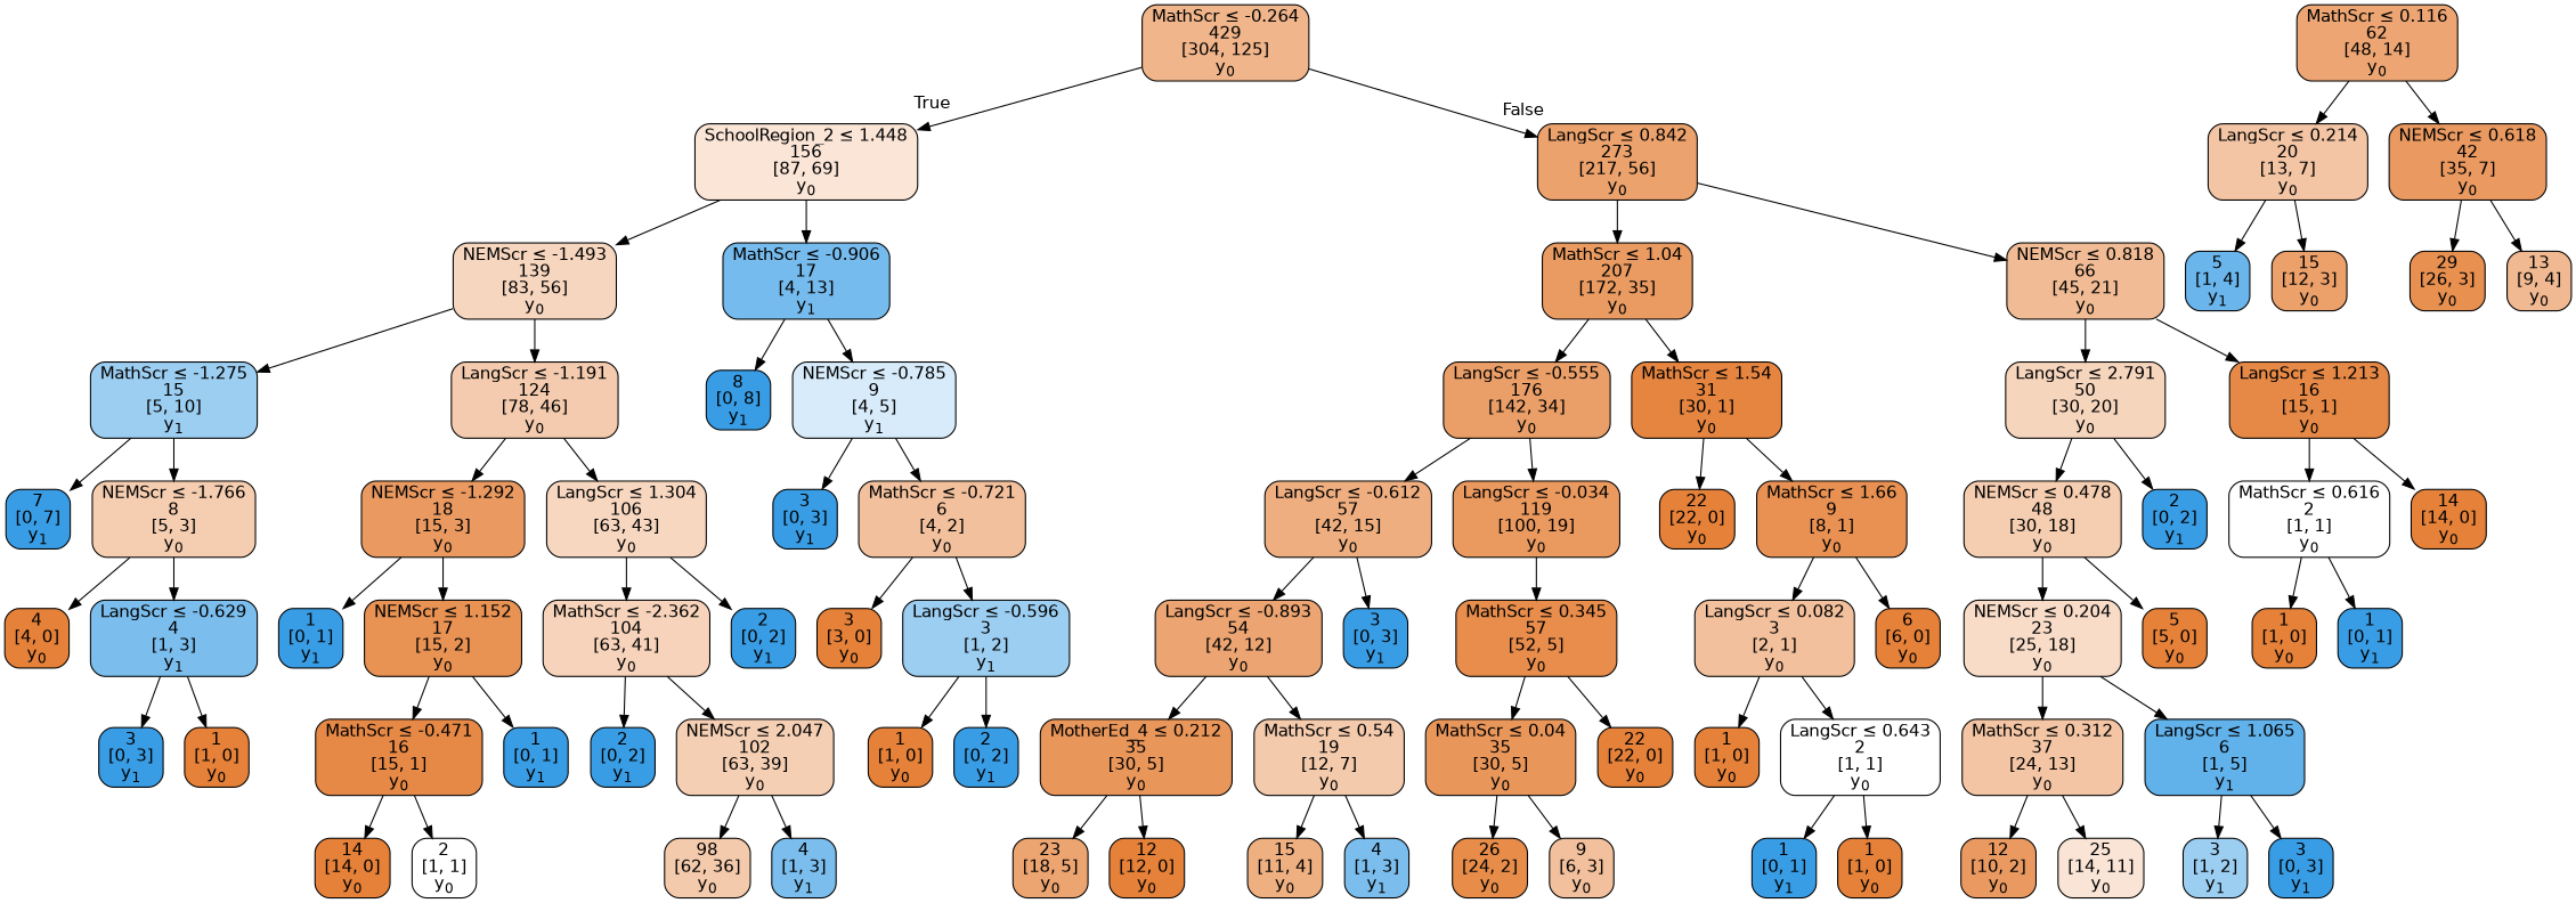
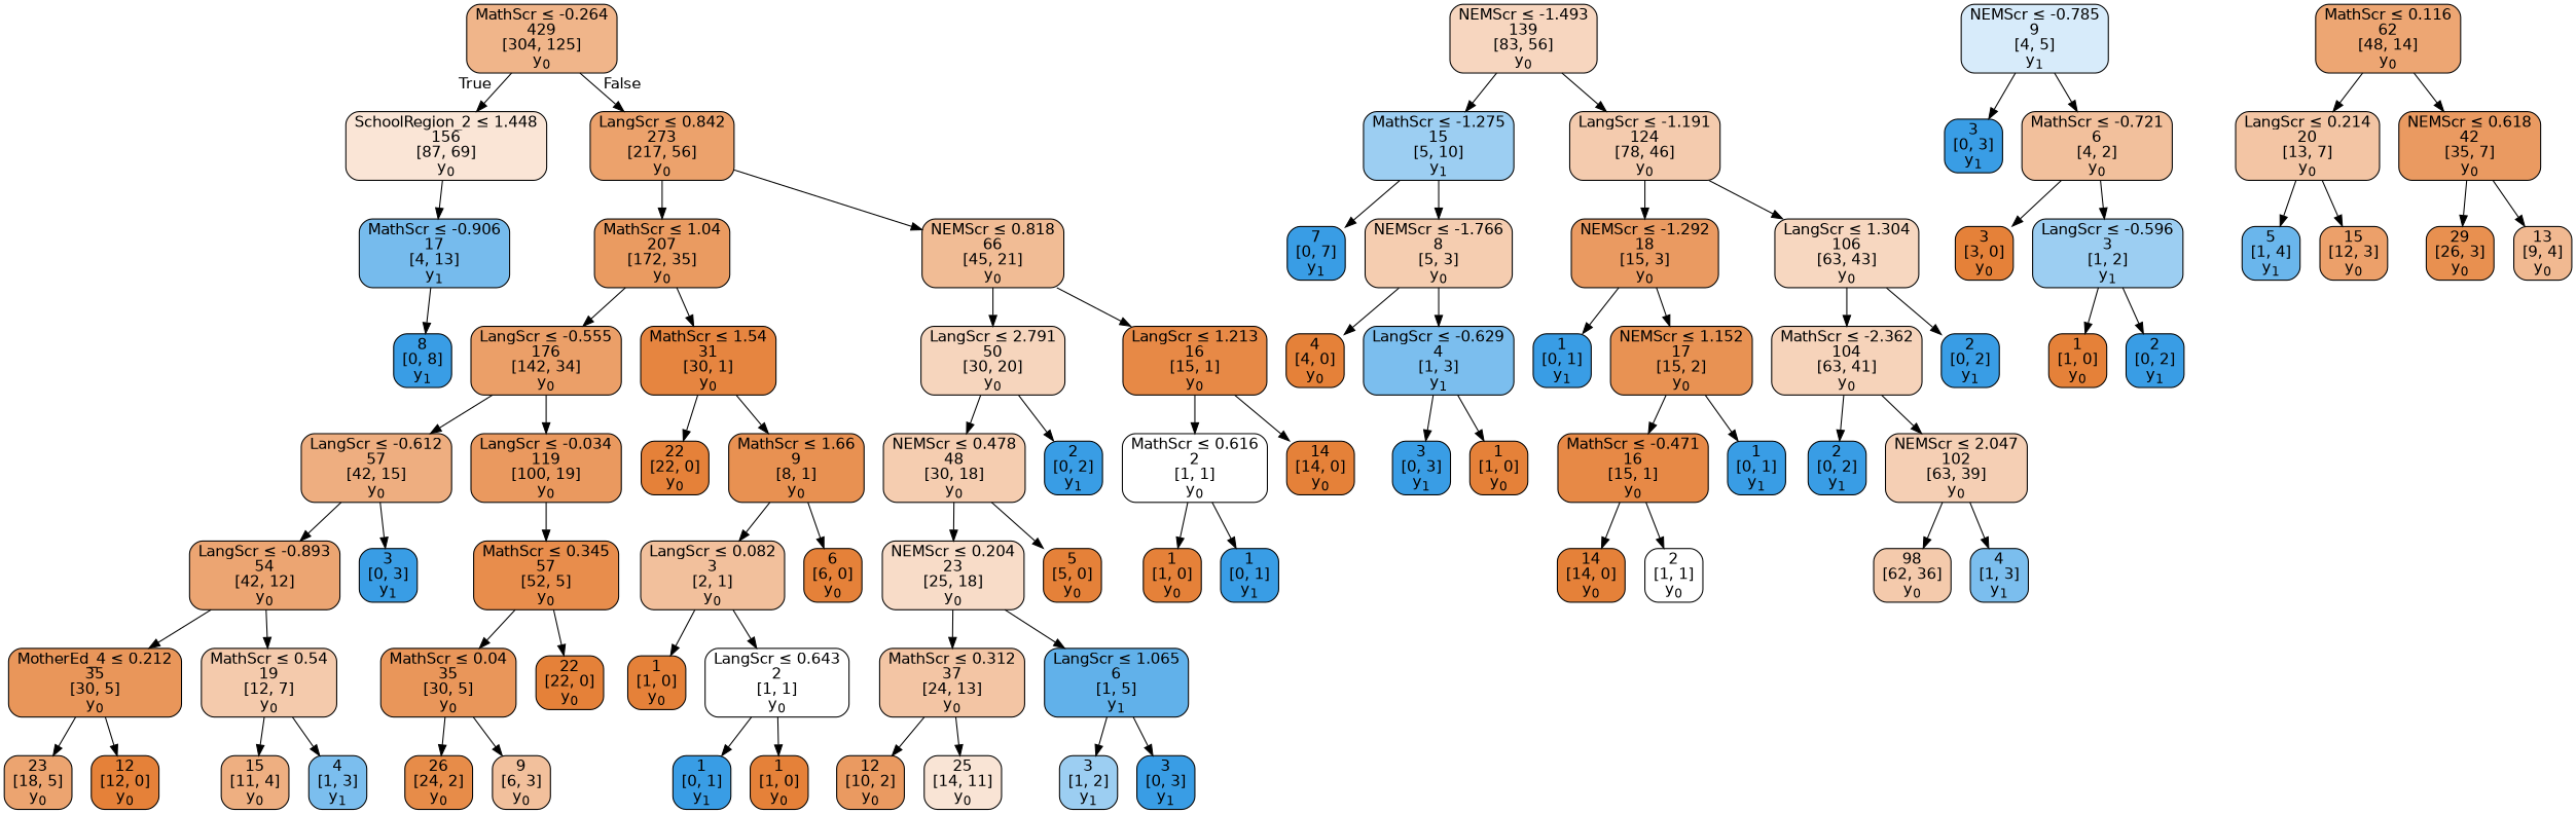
  digraph {
    node [color=black fillcolor="#399de5" fontname=helvetica shape=box style="filled, rounded"]
    edge [fontname=helvetica]
    n1 [fillcolor="#f0b58a" label=<MathScr &le; -0.264<br/>429<br/>[304, 125]<br/>y<SUB>0</SUB>>]
    n2 [fillcolor="#fae5d6" label=<SchoolRegion_2 &le; 1.448<br/>156<br/>[87, 69]<br/>y<SUB>0</SUB>>]
    n3 [fillcolor="#eca26c" label=<LangScr &le; 0.842<br/>273<br/>[217, 56]<br/>y<SUB>0</SUB>>]
    n4 [fillcolor="#f7d6bf" label=<NEMScr &le; -1.493<br/>139<br/>[83, 56]<br/>y<SUB>0</SUB>>]
    n5 [fillcolor="#76bbed" label=<MathScr &le; -0.906<br/>17<br/>[4, 13]<br/>y<SUB>1</SUB>>]
    n6 [fillcolor="#ea9b61" label=<MathScr &le; 1.04<br/>207<br/>[172, 35]<br/>y<SUB>0</SUB>>]
    n7 [fillcolor="#f1bc95" label=<NEMScr &le; 0.818<br/>66<br/>[45, 21]<br/>y<SUB>0</SUB>>]
    n8 [fillcolor="#9ccef2" label=<MathScr &le; -1.275<br/>15<br/>[5, 10]<br/>y<SUB>1</SUB>>]
    n9 [fillcolor="#f4cbae" label=<LangScr &le; -1.191<br/>124<br/>[78, 46]<br/>y<SUB>0</SUB>>]
    n10 [label=<8<br/>[0, 8]<br/>y<SUB>1</SUB>>]
    n11 [fillcolor="#d7ebfa" label=<NEMScr &le; -0.785<br/>9<br/>[4, 5]<br/>y<SUB>1</SUB>>]
    n12 [label=<7<br/>[0, 7]<br/>y<SUB>1</SUB>>]
    n13 [fillcolor="#f5cdb0" label=<NEMScr &le; -1.766<br/>8<br/>[5, 3]<br/>y<SUB>0</SUB>>]
    n14 [fillcolor="#ea9a61" label=<NEMScr &le; -1.292<br/>18<br/>[15, 3]<br/>y<SUB>0</SUB>>]
    n15 [fillcolor="#f7d7c0" label=<LangScr &le; 1.304<br/>106<br/>[63, 43]<br/>y<SUB>0</SUB>>]
    n16 [fillcolor="#e58139" label=<4<br/>[4, 0]<br/>y<SUB>0</SUB>>]
    n17 [fillcolor="#7bbeee" label=<LangScr &le; -0.629<br/>4<br/>[1, 3]<br/>y<SUB>1</SUB>>]
    n18 [label=<3<br/>[0, 3]<br/>y<SUB>1</SUB>>]
    n19 [fillcolor="#e58139" label=<1<br/>[1, 0]<br/>y<SUB>0</SUB>>]
    n20 [label=<1<br/>[0, 1]<br/>y<SUB>1</SUB>>]
    n21 [fillcolor="#e89253" label=<NEMScr &le; 1.152<br/>17<br/>[15, 2]<br/>y<SUB>0</SUB>>]
    n22 [fillcolor="#f6d3ba" label=<MathScr &le; -2.362<br/>104<br/>[63, 41]<br/>y<SUB>0</SUB>>]
    n23 [label=<2<br/>[0, 2]<br/>y<SUB>1</SUB>>]
    n24 [fillcolor="#e78946" label=<MathScr &le; -0.471<br/>16<br/>[15, 1]<br/>y<SUB>0</SUB>>]
    n25 [label=<1<br/>[0, 1]<br/>y<SUB>1</SUB>>]
    n26 [fillcolor="#e58139" label=<14<br/>[14, 0]<br/>y<SUB>0</SUB>>]
    n27 [fillcolor="#ffffff" label=<2<br/>[1, 1]<br/>y<SUB>0</SUB>>]
    n28 [label=<2<br/>[0, 2]<br/>y<SUB>1</SUB>>]
    n29 [fillcolor="#f5cfb4" label=<NEMScr &le; 2.047<br/>102<br/>[63, 39]<br/>y<SUB>0</SUB>>]
    n30 [fillcolor="#f4caac" label=<98<br/>[62, 36]<br/>y<SUB>0</SUB>>]
    n31 [fillcolor="#7bbeee" label=<4<br/>[1, 3]<br/>y<SUB>1</SUB>>]
    n32 [label=<3<br/>[0, 3]<br/>y<SUB>1</SUB>>]
    n33 [fillcolor="#f2c09c" label=<MathScr &le; -0.721<br/>6<br/>[4, 2]<br/>y<SUB>0</SUB>>]
    n34 [fillcolor="#e58139" label=<3<br/>[3, 0]<br/>y<SUB>0</SUB>>]
    n35 [fillcolor="#9ccef2" label=<LangScr &le; -0.596<br/>3<br/>[1, 2]<br/>y<SUB>1</SUB>>]
    n36 [fillcolor="#e58139" label=<1<br/>[1, 0]<br/>y<SUB>0</SUB>>]
    n37 [label=<2<br/>[0, 2]<br/>y<SUB>1</SUB>>]
    n38 [fillcolor="#eb9f68" label=<LangScr &le; -0.555<br/>176<br/>[142, 34]<br/>y<SUB>0</SUB>>]
    n39 [fillcolor="#e68540" label=<MathScr &le; 1.54<br/>31<br/>[30, 1]<br/>y<SUB>0</SUB>>]
    n40 [fillcolor="#f6d5bd" label=<LangScr &le; 2.791<br/>50<br/>[30, 20]<br/>y<SUB>0</SUB>>]
    n41 [fillcolor="#e78946" label=<LangScr &le; 1.213<br/>16<br/>[15, 1]<br/>y<SUB>0</SUB>>]
    n42 [fillcolor="#eeae80" label=<LangScr &le; -0.612<br/>57<br/>[42, 15]<br/>y<SUB>0</SUB>>]
    n43 [fillcolor="#ea995f" label=<LangScr &le; -0.034<br/>119<br/>[100, 19]<br/>y<SUB>0</SUB>>]
    n44 [fillcolor="#e58139" label=<22<br/>[22, 0]<br/>y<SUB>0</SUB>>]
    n45 [fillcolor="#e89152" label=<MathScr &le; 1.66<br/>9<br/>[8, 1]<br/>y<SUB>0</SUB>>]
    n46 [fillcolor="#eca572" label=<LangScr &le; -0.893<br/>54<br/>[42, 12]<br/>y<SUB>0</SUB>>]
    n47 [label=<3<br/>[0, 3]<br/>y<SUB>1</SUB>>]
    n48 [fillcolor="#e88d4c" label=<MathScr &le; 0.345<br/>57<br/>[52, 5]<br/>y<SUB>0</SUB>>]
    n49 [fillcolor="#e9965a" label=<MotherEd_4 &le; 0.212<br/>35<br/>[30, 5]<br/>y<SUB>0</SUB>>]
    n50 [fillcolor="#f4caac" label=<MathScr &le; 0.54<br/>19<br/>[12, 7]<br/>y<SUB>0</SUB>>]
    n51 [fillcolor="#eca470" label=<23<br/>[18, 5]<br/>y<SUB>0</SUB>>]
    n52 [fillcolor="#e58139" label=<12<br/>[12, 0]<br/>y<SUB>0</SUB>>]
    n53 [fillcolor="#eeaf81" label=<15<br/>[11, 4]<br/>y<SUB>0</SUB>>]
    n54 [fillcolor="#7bbeee" label=<4<br/>[1, 3]<br/>y<SUB>1</SUB>>]
    n55 [fillcolor="#e9965a" label=<MathScr &le; 0.04<br/>35<br/>[30, 5]<br/>y<SUB>0</SUB>>]
    n56 [fillcolor="#e58139" label=<22<br/>[22, 0]<br/>y<SUB>0</SUB>>]
    n57 [fillcolor="#eda673" label=<MathScr &le; 0.116<br/>62<br/>[48, 14]<br/>y<SUB>0</SUB>>]
    n58 [fillcolor="#f3c5a4" label=<LangScr &le; 0.214<br/>20<br/>[13, 7]<br/>y<SUB>0</SUB>>]
    n59 [fillcolor="#ea9a61" label=<NEMScr &le; 0.618<br/>42<br/>[35, 7]<br/>y<SUB>0</SUB>>]
    n60 [fillcolor="#e78c49" label=<26<br/>[24, 2]<br/>y<SUB>0</SUB>>]
    n61 [fillcolor="#f2c09c" label=<9<br/>[6, 3]<br/>y<SUB>0</SUB>>]
    n62 [fillcolor="#6ab6ec" label=<5<br/>[1, 4]<br/>y<SUB>1</SUB>>]
    n63 [fillcolor="#eca06a" label=<15<br/>[12, 3]<br/>y<SUB>0</SUB>>]
    n64 [fillcolor="#e89050" label=<29<br/>[26, 3]<br/>y<SUB>0</SUB>>]
    n65 [fillcolor="#f1b991" label=<13<br/>[9, 4]<br/>y<SUB>0</SUB>>]
    n66 [fillcolor="#f2c09c" label=<LangScr &le; 0.082<br/>3<br/>[2, 1]<br/>y<SUB>0</SUB>>]
    n67 [fillcolor="#e58139" label=<6<br/>[6, 0]<br/>y<SUB>0</SUB>>]
    n68 [fillcolor="#e58139" label=<1<br/>[1, 0]<br/>y<SUB>0</SUB>>]
    n69 [fillcolor="#ffffff" label=<LangScr &le; 0.643<br/>2<br/>[1, 1]<br/>y<SUB>0</SUB>>]
    n70 [label=<1<br/>[0, 1]<br/>y<SUB>1</SUB>>]
    n71 [fillcolor="#e58139" label=<1<br/>[1, 0]<br/>y<SUB>0</SUB>>]
    n72 [fillcolor="#f5cdb0" label=<NEMScr &le; 0.478<br/>48<br/>[30, 18]<br/>y<SUB>0</SUB>>]
    n73 [label=<2<br/>[0, 2]<br/>y<SUB>1</SUB>>]
    n74 [fillcolor="#ffffff" label=<MathScr &le; 0.616<br/>2<br/>[1, 1]<br/>y<SUB>0</SUB>>]
    n75 [fillcolor="#e58139" label=<14<br/>[14, 0]<br/>y<SUB>0</SUB>>]
    n76 [fillcolor="#f8dcc8" label=<NEMScr &le; 0.204<br/>23<br/>[25, 18]<br/>y<SUB>0</SUB>>]
    n77 [fillcolor="#e58139" label=<5<br/>[5, 0]<br/>y<SUB>0</SUB>>]
    n78 [fillcolor="#f3c5a4" label=<MathScr &le; 0.312<br/>37<br/>[24, 13]<br/>y<SUB>0</SUB>>]
    n79 [fillcolor="#61b1ea" label=<LangScr &le; 1.065<br/>6<br/>[1, 5]<br/>y<SUB>1</SUB>>]
    n80 [fillcolor="#ea9a61" label=<12<br/>[10, 2]<br/>y<SUB>0</SUB>>]
    n81 [fillcolor="#f9e4d5" label=<25<br/>[14, 11]<br/>y<SUB>0</SUB>>]
    n82 [fillcolor="#9ccef2" label=<3<br/>[1, 2]<br/>y<SUB>1</SUB>>]
    n83 [label=<3<br/>[0, 3]<br/>y<SUB>1</SUB>>]
    n84 [fillcolor="#e58139" label=<1<br/>[1, 0]<br/>y<SUB>0</SUB>>]
    n85 [label=<1<br/>[0, 1]<br/>y<SUB>1</SUB>>]
    n1 -> n2 [headlabel=True labelangle=45 labeldistance=2.5]
    n1 -> n3 [headlabel=False labelangle=-45 labeldistance=2.5]
-   n2 -> n4
    n2 -> n5
    n3 -> n6
    n3 -> n7
    n4 -> n8
    n4 -> n9
    n5 -> n10
-   n5 -> n11
    n6 -> n38
    n6 -> n39
    n7 -> n40
    n7 -> n41
    n8 -> n12
    n8 -> n13
    n9 -> n14
    n9 -> n15
    n11 -> n32
    n11 -> n33
    n13 -> n16
    n13 -> n17
    n14 -> n20
    n14 -> n21
    n15 -> n22
    n15 -> n23
    n17 -> n18
    n17 -> n19
    n21 -> n24
    n21 -> n25
    n22 -> n28
    n22 -> n29
    n24 -> n26
    n24 -> n27
    n29 -> n30
    n29 -> n31
    n33 -> n34
    n33 -> n35
    n35 -> n36
    n35 -> n37
    n38 -> n42
    n38 -> n43
    n39 -> n44
    n39 -> n45
    n40 -> n72
    n40 -> n73
    n41 -> n74
    n41 -> n75
    n42 -> n46
    n42 -> n47
    n43 -> n48
    n45 -> n66
    n45 -> n67
    n46 -> n49
    n46 -> n50
    n48 -> n55
    n48 -> n56
    n49 -> n51
    n49 -> n52
    n50 -> n53
    n50 -> n54
    n55 -> n60
    n55 -> n61
    n57 -> n58
    n57 -> n59
    n58 -> n62
    n58 -> n63
    n59 -> n64
    n59 -> n65
    n66 -> n68
    n66 -> n69
    n69 -> n70
    n69 -> n71
    n72 -> n76
    n72 -> n77
    n74 -> n84
    n74 -> n85
    n76 -> n78
    n76 -> n79
    n78 -> n80
    n78 -> n81
    n79 -> n82
    n79 -> n83
  }
